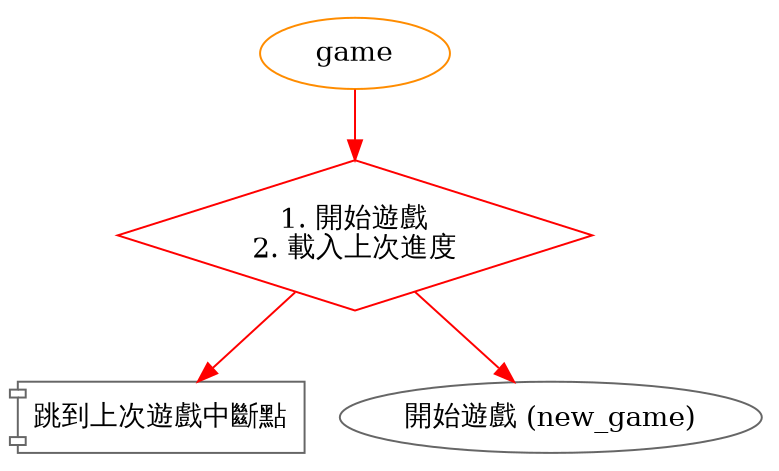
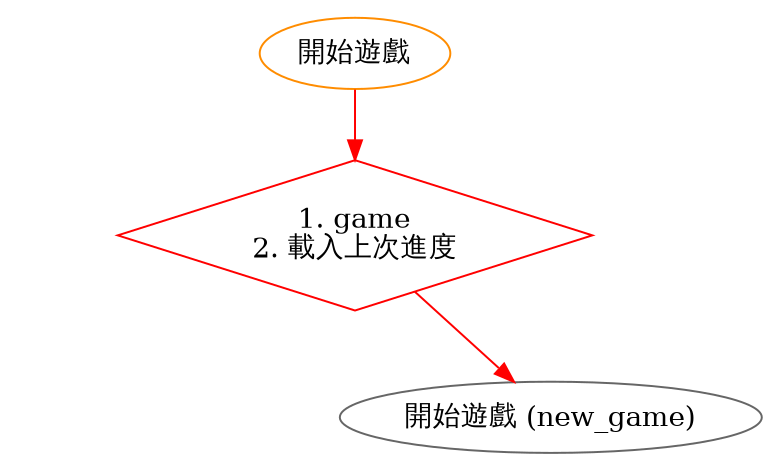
  digraph {
    node [color=gray40]
    edge [color=red]
-   n1 [color=darkorange label=game]
-   n2 [color=red label="1. 開始遊戲\n2. 載入上次進度" shape=diamond]
-   n3 [label="跳到上次遊戲中斷點" shape=component]
+   n1 [color=darkorange label="開始遊戲"]
+   n2 [color=red label="1. game\n2. 載入上次進度" shape=diamond]
    n4 [label="開始遊戲 (new_game)"]
    n1 -> n2
-   n2 -> n3
    n2 -> n4
  }
